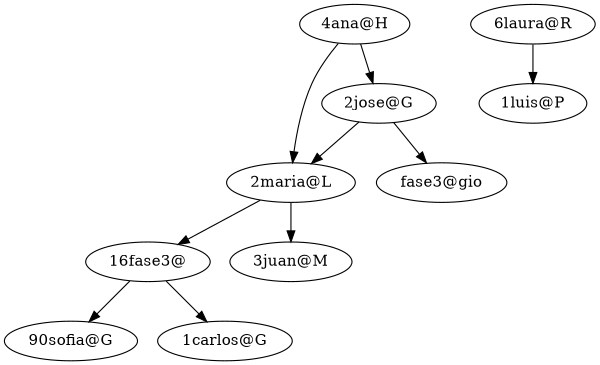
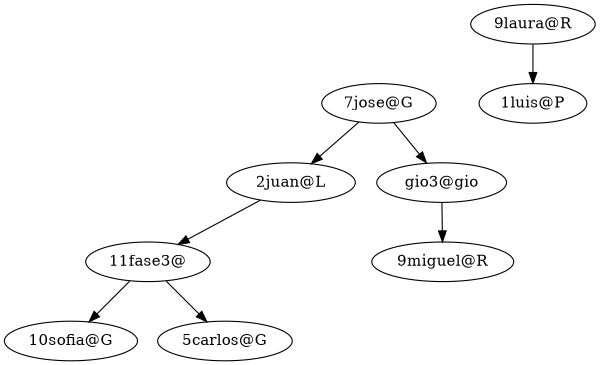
  digraph {
-   n1 [label="4ana@H"]
-   n2 [label="2maria@L"]
-   n3 [label="2jose@G"]
-   n4 [label="16fase3@"]
-   n5 [label="3juan@M"]
-   n6 [label="fase3@gio"]
-   n7 [label="90sofia@G"]
-   n8 [label="1carlos@G"]
-   n9 [label="6laura@R"]
+   n2 [label="2juan@L"]
+   n3 [label="7jose@G"]
+   n4 [label="11fase3@"]
+   n6 [label="gio3@gio"]
+   n7 [label="10sofia@G"]
+   n8 [label="5carlos@G"]
+   n9 [label="9laura@R"]
    n10 [label="1luis@P"]
-   n1 -> n2
-   n1 -> n3
+   n11 [label="9miguel@R"]
    n2 -> n4
-   n2 -> n5
    n3 -> n2
    n3 -> n6
    n4 -> n7
    n4 -> n8
+   n6 -> n11
    n9 -> n10
  }
